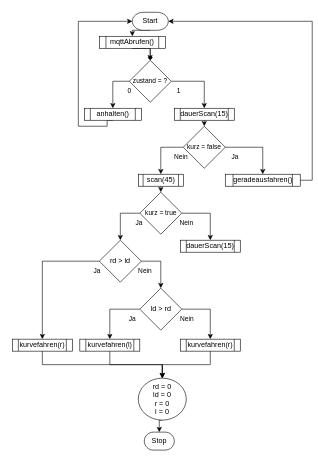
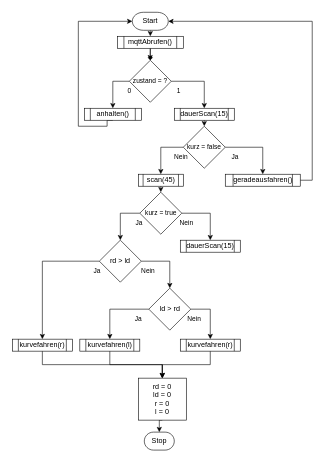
  <mxCell id="0" />
  <mxCell id="1" parent="0" />
  <mxCell id="2" style="edgeStyle=orthogonalEdgeStyle;rounded=0;orthogonalLoop=1;jettySize=auto;html=1;exitX=0.5;exitY=1;exitDx=0;exitDy=0;exitPerimeter=0;startArrow=none;" parent="1" source="49" edge="1"><mxGeometry relative="1" as="geometry"><mxPoint x="249.724" y="100" as="targetPoint" /></mxGeometry></mxCell>
  <mxCell id="3" style="edgeStyle=orthogonalEdgeStyle;rounded=0;orthogonalLoop=1;jettySize=auto;html=1;exitX=0.5;exitY=1;exitDx=0;exitDy=0;exitPerimeter=0;entryX=0.5;entryY=0;entryDx=0;entryDy=0;fontSize=11;" parent="1" source="4" target="49" edge="1"><mxGeometry relative="1" as="geometry" /></mxCell>
  <mxCell id="4" value="Start" style="strokeWidth=1;html=1;shape=mxgraph.flowchart.terminator;whiteSpace=wrap;rounded=1;" parent="1" vertex="1"><mxGeometry x="220" y="20" width="60" height="30" as="geometry" /></mxCell>
  <mxCell id="5" style="edgeStyle=orthogonalEdgeStyle;rounded=0;orthogonalLoop=1;jettySize=auto;html=1;exitX=0;exitY=0.5;exitDx=0;exitDy=0;exitPerimeter=0;entryX=0.5;entryY=0;entryDx=0;entryDy=0;" parent="1" source="9" target="12" edge="1"><mxGeometry relative="1" as="geometry" /></mxCell>
  <mxCell id="6" value="0" style="edgeLabel;html=1;align=center;verticalAlign=middle;resizable=0;points=[];" parent="5" vertex="1" connectable="0"><mxGeometry x="-0.3" y="-2" relative="1" as="geometry"><mxPoint x="24" y="17" as="offset" /></mxGeometry></mxCell>
  <mxCell id="7" style="edgeStyle=orthogonalEdgeStyle;rounded=0;orthogonalLoop=1;jettySize=auto;html=1;exitX=1;exitY=0.5;exitDx=0;exitDy=0;exitPerimeter=0;" parent="1" source="9" target="14" edge="1"><mxGeometry relative="1" as="geometry" /></mxCell>
  <mxCell id="8" value="1" style="edgeLabel;html=1;align=center;verticalAlign=middle;resizable=0;points=[];" parent="7" vertex="1" connectable="0"><mxGeometry x="-0.771" y="2" relative="1" as="geometry"><mxPoint y="17" as="offset" /></mxGeometry></mxCell>
  <mxCell id="9" value="&lt;font style=&quot;font-size: 11px&quot;&gt;zustand = ?&lt;/font&gt;" style="strokeWidth=1;html=1;shape=mxgraph.flowchart.decision;whiteSpace=wrap;rounded=1;strokeColor=default;" parent="1" vertex="1"><mxGeometry x="215" y="100" width="70" height="70" as="geometry" /></mxCell>
  <mxCell id="10" style="edgeStyle=orthogonalEdgeStyle;rounded=0;orthogonalLoop=1;jettySize=auto;html=1;exitX=0.5;exitY=1;exitDx=0;exitDy=0;entryX=0.5;entryY=0;entryDx=0;entryDy=0;entryPerimeter=0;endArrow=diamond;" parent="1" source="49" target="9" edge="1"><mxGeometry relative="1" as="geometry" /></mxCell>
  <mxCell id="11" style="edgeStyle=orthogonalEdgeStyle;rounded=0;orthogonalLoop=1;jettySize=auto;html=1;exitX=0.5;exitY=1;exitDx=0;exitDy=0;entryX=0;entryY=0.5;entryDx=0;entryDy=0;entryPerimeter=0;" parent="1" source="12" target="4" edge="1"><mxGeometry relative="1" as="geometry"><Array as="points"><mxPoint x="178" y="210" /><mxPoint x="130" y="210" /><mxPoint x="130" y="35" /></Array></mxGeometry></mxCell>
  <mxCell id="12" value="anhalten()" style="shape=process;whiteSpace=wrap;html=1;backgroundOutline=1;rounded=0;strokeColor=default;strokeWidth=1;" parent="1" vertex="1"><mxGeometry x="140" y="180" width="95" height="20" as="geometry" /></mxCell>
  <mxCell id="13" style="edgeStyle=orthogonalEdgeStyle;rounded=0;orthogonalLoop=1;jettySize=auto;html=1;exitX=0.5;exitY=1;exitDx=0;exitDy=0;entryX=0.5;entryY=0;entryDx=0;entryDy=0;entryPerimeter=0;" parent="1" source="14" target="19" edge="1"><mxGeometry relative="1" as="geometry" /></mxCell>
  <mxCell id="14" value="dauerScan(15)" style="shape=process;whiteSpace=wrap;html=1;backgroundOutline=1;rounded=0;strokeColor=default;strokeWidth=1;" parent="1" vertex="1"><mxGeometry x="290" y="180" width="100" height="20" as="geometry" /></mxCell>
  <mxCell id="15" style="edgeStyle=orthogonalEdgeStyle;rounded=0;orthogonalLoop=1;jettySize=auto;html=1;exitX=0;exitY=0.5;exitDx=0;exitDy=0;exitPerimeter=0;entryX=0.5;entryY=0;entryDx=0;entryDy=0;" parent="1" source="19" target="21" edge="1"><mxGeometry relative="1" as="geometry" /></mxCell>
  <mxCell id="16" value="Nein" style="edgeLabel;html=1;align=center;verticalAlign=middle;resizable=0;points=[];" vertex="1" connectable="0" parent="15"><mxGeometry x="-0.335" y="1" relative="1" as="geometry"><mxPoint x="22" y="14" as="offset" /></mxGeometry></mxCell>
  <mxCell id="17" style="edgeStyle=orthogonalEdgeStyle;rounded=0;orthogonalLoop=1;jettySize=auto;html=1;exitX=1;exitY=0.5;exitDx=0;exitDy=0;exitPerimeter=0;entryX=0.5;entryY=0;entryDx=0;entryDy=0;" parent="1" source="19" target="23" edge="1"><mxGeometry relative="1" as="geometry" /></mxCell>
  <mxCell id="18" value="Ja" style="edgeLabel;html=1;align=center;verticalAlign=middle;resizable=0;points=[];" vertex="1" connectable="0" parent="17"><mxGeometry x="-0.708" relative="1" as="geometry"><mxPoint x="-1" y="15" as="offset" /></mxGeometry></mxCell>
  <mxCell id="19" value="&lt;font style=&quot;font-size: 11px&quot;&gt;kurz = false&lt;/font&gt;" style="strokeWidth=1;html=1;shape=mxgraph.flowchart.decision;whiteSpace=wrap;rounded=1;strokeColor=default;" parent="1" vertex="1"><mxGeometry x="305" y="210" width="70" height="70" as="geometry" /></mxCell>
  <mxCell id="20" style="edgeStyle=orthogonalEdgeStyle;rounded=0;orthogonalLoop=1;jettySize=auto;html=1;exitX=0.5;exitY=1;exitDx=0;exitDy=0;entryX=0.5;entryY=0;entryDx=0;entryDy=0;entryPerimeter=0;" parent="1" source="21" target="28" edge="1"><mxGeometry relative="1" as="geometry" /></mxCell>
  <mxCell id="21" value="scan(45)" style="shape=process;whiteSpace=wrap;html=1;backgroundOutline=1;rounded=0;strokeColor=default;strokeWidth=1;" parent="1" vertex="1"><mxGeometry x="230" y="290" width="75" height="20" as="geometry" /></mxCell>
  <mxCell id="22" style="edgeStyle=orthogonalEdgeStyle;rounded=0;orthogonalLoop=1;jettySize=auto;html=1;exitX=1;exitY=0.5;exitDx=0;exitDy=0;entryX=1;entryY=0.5;entryDx=0;entryDy=0;entryPerimeter=0;" parent="1" source="23" target="4" edge="1"><mxGeometry relative="1" as="geometry" /></mxCell>
  <mxCell id="23" value="geradeausfahren()" style="shape=process;whiteSpace=wrap;html=1;backgroundOutline=1;rounded=0;strokeColor=default;strokeWidth=1;" parent="1" vertex="1"><mxGeometry x="375" y="290" width="125" height="20" as="geometry" /></mxCell>
  <mxCell id="24" style="edgeStyle=orthogonalEdgeStyle;rounded=0;orthogonalLoop=1;jettySize=auto;html=1;exitX=1;exitY=0.5;exitDx=0;exitDy=0;exitPerimeter=0;entryX=0.5;entryY=0;entryDx=0;entryDy=0;" parent="1" source="28" target="29" edge="1"><mxGeometry relative="1" as="geometry" /></mxCell>
  <mxCell id="25" value="Nein" style="edgeLabel;html=1;align=center;verticalAlign=middle;resizable=0;points=[];" vertex="1" connectable="0" parent="24"><mxGeometry x="-0.625" y="-2" relative="1" as="geometry"><mxPoint x="-10" y="13" as="offset" /></mxGeometry></mxCell>
  <mxCell id="26" style="edgeStyle=orthogonalEdgeStyle;rounded=0;orthogonalLoop=1;jettySize=auto;html=1;exitX=0;exitY=0.5;exitDx=0;exitDy=0;exitPerimeter=0;entryX=0.5;entryY=0;entryDx=0;entryDy=0;entryPerimeter=0;" parent="1" source="28" target="34" edge="1"><mxGeometry relative="1" as="geometry" /></mxCell>
  <mxCell id="27" value="Ja" style="edgeLabel;html=1;align=center;verticalAlign=middle;resizable=0;points=[];" vertex="1" connectable="0" parent="26"><mxGeometry x="-0.423" relative="1" as="geometry"><mxPoint x="20" y="15" as="offset" /></mxGeometry></mxCell>
  <mxCell id="28" value="&lt;font style=&quot;font-size: 11px&quot;&gt;kurz = true&lt;/font&gt;" style="strokeWidth=1;html=1;shape=mxgraph.flowchart.decision;whiteSpace=wrap;rounded=1;strokeColor=default;" parent="1" vertex="1"><mxGeometry x="232.5" y="320" width="70" height="70" as="geometry" /></mxCell>
  <mxCell id="29" value="dauerScan(15)" style="shape=process;whiteSpace=wrap;html=1;backgroundOutline=1;rounded=0;strokeColor=default;strokeWidth=1;" parent="1" vertex="1"><mxGeometry x="300" y="400" width="100" height="20" as="geometry" /></mxCell>
  <mxCell id="30" style="edgeStyle=orthogonalEdgeStyle;rounded=0;orthogonalLoop=1;jettySize=auto;html=1;exitX=1;exitY=0.5;exitDx=0;exitDy=0;exitPerimeter=0;entryX=0.5;entryY=0;entryDx=0;entryDy=0;entryPerimeter=0;" parent="1" source="34" target="39" edge="1"><mxGeometry relative="1" as="geometry" /></mxCell>
  <mxCell id="31" value="Nein" style="edgeLabel;html=1;align=center;verticalAlign=middle;resizable=0;points=[];" vertex="1" connectable="0" parent="30"><mxGeometry x="-0.211" relative="1" as="geometry"><mxPoint x="-26" y="15" as="offset" /></mxGeometry></mxCell>
  <mxCell id="32" style="edgeStyle=orthogonalEdgeStyle;rounded=0;orthogonalLoop=1;jettySize=auto;html=1;exitX=0;exitY=0.5;exitDx=0;exitDy=0;exitPerimeter=0;entryX=0.5;entryY=0;entryDx=0;entryDy=0;" parent="1" source="34" target="41" edge="1"><mxGeometry relative="1" as="geometry" /></mxCell>
  <mxCell id="33" value="Ja" style="edgeLabel;html=1;align=center;verticalAlign=middle;resizable=0;points=[];" vertex="1" connectable="0" parent="32"><mxGeometry x="-0.385" y="-2" relative="1" as="geometry"><mxPoint x="64" y="17" as="offset" /></mxGeometry></mxCell>
  <mxCell id="34" value="rd &amp;gt; ld" style="strokeWidth=1;html=1;shape=mxgraph.flowchart.decision;whiteSpace=wrap;rounded=1;strokeColor=default;" parent="1" vertex="1"><mxGeometry x="165" y="400" width="70" height="70" as="geometry" /></mxCell>
  <mxCell id="35" style="edgeStyle=orthogonalEdgeStyle;rounded=0;orthogonalLoop=1;jettySize=auto;html=1;exitX=0;exitY=0.5;exitDx=0;exitDy=0;exitPerimeter=0;entryX=0.5;entryY=0;entryDx=0;entryDy=0;" parent="1" source="39" target="43" edge="1"><mxGeometry relative="1" as="geometry" /></mxCell>
  <mxCell id="36" value="Ja" style="edgeLabel;html=1;align=center;verticalAlign=middle;resizable=0;points=[];" vertex="1" connectable="0" parent="35"><mxGeometry x="-0.347" y="1" relative="1" as="geometry"><mxPoint x="20" y="14" as="offset" /></mxGeometry></mxCell>
  <mxCell id="37" style="edgeStyle=orthogonalEdgeStyle;rounded=0;orthogonalLoop=1;jettySize=auto;html=1;exitX=1;exitY=0.5;exitDx=0;exitDy=0;exitPerimeter=0;entryX=0.5;entryY=0;entryDx=0;entryDy=0;" parent="1" source="39" target="45" edge="1"><mxGeometry relative="1" as="geometry" /></mxCell>
  <mxCell id="38" value="Nein" style="edgeLabel;html=1;align=center;verticalAlign=middle;resizable=0;points=[];" vertex="1" connectable="0" parent="37"><mxGeometry x="-0.656" y="-1" relative="1" as="geometry"><mxPoint x="-9" y="14" as="offset" /></mxGeometry></mxCell>
- <mxCell id="39" value="ld &amp;gt; rd" style="strokeWidth=1;html=1;shape=mxgraph.flowchart.decision;whiteSpace=wrap;rounded=1;strokeColor=default;" parent="1" vertex="1"><mxGeometry x="232.5" y="480" width="70" height="70" as="geometry" /></mxCell>
+ <mxCell id="39" value="ld &amp;gt; rd" style="strokeWidth=1;html=1;shape=mxgraph.flowchart.decision;whiteSpace=wrap;rounded=1;strokeColor=default;" parent="1" vertex="1"><mxGeometry x="247.5" y="480" width="70" height="70" as="geometry" /></mxCell>
  <mxCell id="40" style="edgeStyle=orthogonalEdgeStyle;rounded=0;orthogonalLoop=1;jettySize=auto;html=1;exitX=0.5;exitY=1;exitDx=0;exitDy=0;entryX=0.5;entryY=0;entryDx=0;entryDy=0;" parent="1" source="41" target="47" edge="1"><mxGeometry relative="1" as="geometry" /></mxCell>
  <mxCell id="41" value="kurvefahren(r)" style="shape=process;whiteSpace=wrap;html=1;backgroundOutline=1;rounded=0;strokeColor=default;strokeWidth=1;" parent="1" vertex="1"><mxGeometry x="20" y="565" width="100" height="20" as="geometry" /></mxCell>
  <mxCell id="42" style="edgeStyle=orthogonalEdgeStyle;rounded=0;orthogonalLoop=1;jettySize=auto;html=1;exitX=0.5;exitY=1;exitDx=0;exitDy=0;entryX=0.5;entryY=0;entryDx=0;entryDy=0;endArrow=open;" parent="1" source="43" target="47" edge="1"><mxGeometry relative="1" as="geometry" /></mxCell>
  <mxCell id="43" value="kurvefahren(l)" style="shape=process;whiteSpace=wrap;html=1;backgroundOutline=1;rounded=0;strokeColor=default;strokeWidth=1;" parent="1" vertex="1"><mxGeometry x="132.5" y="565" width="100" height="20" as="geometry" /></mxCell>
  <mxCell id="44" style="edgeStyle=orthogonalEdgeStyle;rounded=0;orthogonalLoop=1;jettySize=auto;html=1;exitX=0.5;exitY=1;exitDx=0;exitDy=0;entryX=0.5;entryY=0;entryDx=0;entryDy=0;" parent="1" source="45" target="47" edge="1"><mxGeometry relative="1" as="geometry" /></mxCell>
  <mxCell id="45" value="kurvefahren(r)" style="shape=process;whiteSpace=wrap;html=1;backgroundOutline=1;rounded=0;strokeColor=default;strokeWidth=1;" parent="1" vertex="1"><mxGeometry x="300" y="565" width="100" height="20" as="geometry" /></mxCell>
  <mxCell id="46" style="edgeStyle=orthogonalEdgeStyle;rounded=0;orthogonalLoop=1;jettySize=auto;html=1;exitX=0.5;exitY=1;exitDx=0;exitDy=0;entryX=0.5;entryY=0;entryDx=0;entryDy=0;entryPerimeter=0;" parent="1" source="47" target="48" edge="1"><mxGeometry relative="1" as="geometry" /></mxCell>
- <mxCell id="47" value="rd = 0&lt;br&gt;ld = 0&lt;br&gt;r = 0&lt;br&gt;l = 0" style="ellipse;whiteSpace=wrap;html=1;absoluteArcSize=1;arcSize=14;strokeWidth=1;" parent="1" vertex="1"><mxGeometry x="230" y="630" width="80" height="70" as="geometry" /></mxCell>
+ <mxCell id="47" value="rd = 0&lt;br&gt;ld = 0&lt;br&gt;r = 0&lt;br&gt;l = 0" style="rounded=0;whiteSpace=wrap;html=1;absoluteArcSize=1;arcSize=14;strokeWidth=1;" parent="1" vertex="1"><mxGeometry x="230" y="630" width="80" height="70" as="geometry" /></mxCell>
  <mxCell id="48" value="Stop" style="strokeWidth=1;html=1;shape=mxgraph.flowchart.terminator;whiteSpace=wrap;rounded=1;" parent="1" vertex="1"><mxGeometry x="240" y="720" width="50" height="30" as="geometry" /></mxCell>
- <mxCell id="49" value="mqttAbrufen()" style="shape=process;whiteSpace=wrap;html=1;backgroundOutline=1;rounded=0;strokeColor=default;strokeWidth=1;" parent="1" vertex="1"><mxGeometry x="165" y="60" width="110" height="20" as="geometry" /></mxCell>
+ <mxCell id="49" value="mqttAbrufen()" style="shape=process;whiteSpace=wrap;html=1;backgroundOutline=1;rounded=0;strokeColor=default;strokeWidth=1;" parent="1" vertex="1"><mxGeometry x="195" y="60" width="110" height="20" as="geometry" /></mxCell>
